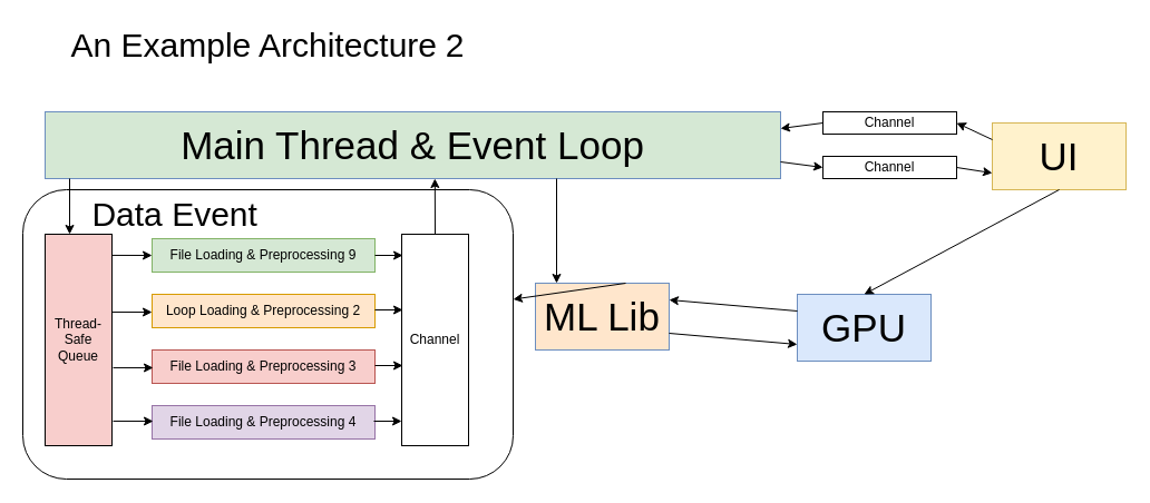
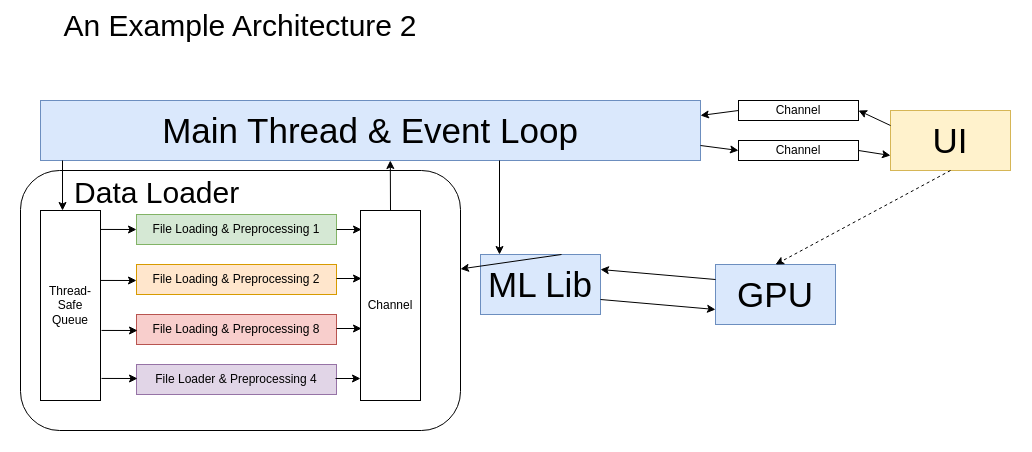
  <mxCell id="0" />
  <mxCell id="1" parent="0" />
- <mxCell id="2" value="&lt;div align=&quot;left&quot;&gt;&lt;font style=&quot;font-size: 30px;&quot;&gt;Data Event&amp;nbsp;&amp;nbsp;&amp;nbsp;&amp;nbsp;&amp;nbsp;&amp;nbsp;&amp;nbsp;&amp;nbsp;&amp;nbsp;&amp;nbsp;&amp;nbsp;&amp;nbsp;&amp;nbsp;&amp;nbsp;&amp;nbsp;&amp;nbsp;&amp;nbsp;&amp;nbsp;&amp;nbsp;&amp;nbsp; &lt;br&gt;&lt;/font&gt;&lt;/div&gt;&lt;div align=&quot;left&quot;&gt;&lt;br&gt;&lt;/div&gt;&lt;div align=&quot;left&quot;&gt;&lt;br&gt;&lt;/div&gt;&lt;div align=&quot;left&quot;&gt;&lt;br&gt;&lt;/div&gt;&lt;div align=&quot;left&quot;&gt;&lt;br&gt;&lt;/div&gt;&lt;div align=&quot;left&quot;&gt;&lt;br&gt;&lt;/div&gt;&lt;div align=&quot;left&quot;&gt;&lt;br&gt;&lt;/div&gt;&lt;div align=&quot;left&quot;&gt;&lt;br&gt;&lt;/div&gt;&lt;div align=&quot;left&quot;&gt;&lt;br&gt;&lt;/div&gt;&lt;div align=&quot;left&quot;&gt;&lt;br&gt;&lt;/div&gt;&lt;div align=&quot;left&quot;&gt;&lt;br&gt;&lt;/div&gt;&lt;div align=&quot;left&quot;&gt;&lt;br&gt;&lt;/div&gt;&lt;div align=&quot;left&quot;&gt;&lt;br&gt;&lt;/div&gt;&lt;div align=&quot;left&quot;&gt;&lt;br&gt;&lt;/div&gt;&lt;div align=&quot;left&quot;&gt;&lt;br&gt;&lt;/div&gt;&lt;div align=&quot;left&quot;&gt;&lt;br&gt;&lt;/div&gt;" style="rounded=1;whiteSpace=wrap;html=1;" vertex="1" parent="1"><mxGeometry x="20" y="170" width="440" height="260" as="geometry" /></mxCell>
- <mxCell id="3" value="&lt;font style=&quot;font-size: 35px;&quot;&gt;Main Thread&lt;/font&gt;&lt;font style=&quot;font-size: 35px;&quot;&gt; &amp;amp; Event Loop&lt;/font&gt;" style="rounded=0;whiteSpace=wrap;html=1;fillColor=#d5e8d4;strokeColor=#6c8ebf;" parent="1" vertex="1"><mxGeometry y="100" width="660" height="60" as="geometry" x="40" /></mxCell>
- <mxCell id="4" value="&lt;font style=&quot;font-size: 30px;&quot;&gt;An Example Architecture&lt;/font&gt;&lt;font style=&quot;font-size: 28px;&quot;&gt; &lt;/font&gt;&lt;font style=&quot;font-size: 30px;&quot;&gt;2&lt;/font&gt;" style="text;html=1;strokeColor=none;fillColor=none;align=center;verticalAlign=middle;whiteSpace=wrap;rounded=0;" parent="1" vertex="1"><mxGeometry width="400" height="40" as="geometry" x="40" y="20" /></mxCell>
- <mxCell id="5" value="Thread-Safe Queue" style="rounded=0;whiteSpace=wrap;html=1;fillColor=#f8cecc;" parent="1" vertex="1"><mxGeometry y="210" width="60" height="190" as="geometry" x="40" /></mxCell>
+ <mxCell id="2" value="&lt;div align=&quot;left&quot;&gt;&lt;font style=&quot;font-size: 30px;&quot;&gt;Data Loader&amp;nbsp;&amp;nbsp;&amp;nbsp;&amp;nbsp;&amp;nbsp;&amp;nbsp;&amp;nbsp;&amp;nbsp;&amp;nbsp;&amp;nbsp;&amp;nbsp;&amp;nbsp;&amp;nbsp;&amp;nbsp;&amp;nbsp;&amp;nbsp;&amp;nbsp;&amp;nbsp;&amp;nbsp;&amp;nbsp; &lt;br&gt;&lt;/font&gt;&lt;/div&gt;&lt;div align=&quot;left&quot;&gt;&lt;br&gt;&lt;/div&gt;&lt;div align=&quot;left&quot;&gt;&lt;br&gt;&lt;/div&gt;&lt;div align=&quot;left&quot;&gt;&lt;br&gt;&lt;/div&gt;&lt;div align=&quot;left&quot;&gt;&lt;br&gt;&lt;/div&gt;&lt;div align=&quot;left&quot;&gt;&lt;br&gt;&lt;/div&gt;&lt;div align=&quot;left&quot;&gt;&lt;br&gt;&lt;/div&gt;&lt;div align=&quot;left&quot;&gt;&lt;br&gt;&lt;/div&gt;&lt;div align=&quot;left&quot;&gt;&lt;br&gt;&lt;/div&gt;&lt;div align=&quot;left&quot;&gt;&lt;br&gt;&lt;/div&gt;&lt;div align=&quot;left&quot;&gt;&lt;br&gt;&lt;/div&gt;&lt;div align=&quot;left&quot;&gt;&lt;br&gt;&lt;/div&gt;&lt;div align=&quot;left&quot;&gt;&lt;br&gt;&lt;/div&gt;&lt;div align=&quot;left&quot;&gt;&lt;br&gt;&lt;/div&gt;&lt;div align=&quot;left&quot;&gt;&lt;br&gt;&lt;/div&gt;&lt;div align=&quot;left&quot;&gt;&lt;br&gt;&lt;/div&gt;" style="rounded=1;whiteSpace=wrap;html=1;" vertex="1" parent="1"><mxGeometry x="20" y="170" width="440" height="260" as="geometry" /></mxCell>
+ <mxCell id="3" value="&lt;font style=&quot;font-size: 35px;&quot;&gt;Main Thread&lt;/font&gt;&lt;font style=&quot;font-size: 35px;&quot;&gt; &amp;amp; Event Loop&lt;/font&gt;" style="rounded=0;whiteSpace=wrap;html=1;fillColor=#dae8fc;strokeColor=#6c8ebf;" parent="1" vertex="1"><mxGeometry y="100" width="660" height="60" as="geometry" x="40" /></mxCell>
+ <mxCell id="4" value="&lt;font style=&quot;font-size: 30px;&quot;&gt;An Example Architecture&lt;/font&gt;&lt;font style=&quot;font-size: 28px;&quot;&gt; &lt;/font&gt;&lt;font style=&quot;font-size: 30px;&quot;&gt;2&lt;/font&gt;" style="text;html=1;strokeColor=none;fillColor=none;align=center;verticalAlign=middle;whiteSpace=wrap;rounded=0;" parent="1" vertex="1"><mxGeometry x="40" y="5" width="400" height="40" as="geometry" /></mxCell>
+ <mxCell id="5" value="Thread-Safe Queue" style="rounded=0;whiteSpace=wrap;html=1;" parent="1" vertex="1"><mxGeometry y="210" width="60" height="190" as="geometry" x="40" /></mxCell>
  <mxCell id="6" value="" style="endArrow=classic;html=1;rounded=0;entryX=0.367;entryY=0;entryDx=0;entryDy=0;entryPerimeter=0;" parent="1" target="5" edge="1"><mxGeometry width="50" height="50" relative="1" as="geometry"><mxPoint x="62" y="160" as="sourcePoint" /><mxPoint x="430" y="260" as="targetPoint" /></mxGeometry></mxCell>
- <mxCell id="7" value="File Loading &amp;amp; Preprocessing 9" style="rounded=0;whiteSpace=wrap;html=1;fillColor=#d5e8d4;strokeColor=#82b366;" parent="1" vertex="1"><mxGeometry x="136" y="214" width="200" height="30" as="geometry" /></mxCell>
- <mxCell id="8" value="Loop Loading &amp;amp; Preprocessing 2" style="rounded=0;whiteSpace=wrap;html=1;fillColor=#ffe6cc;strokeColor=#d79b00;" parent="1" vertex="1"><mxGeometry x="136" y="264" width="200" height="30" as="geometry" /></mxCell>
- <mxCell id="9" value="File Loading &amp;amp; Preprocessing 3" style="rounded=0;whiteSpace=wrap;html=1;fillColor=#f8cecc;strokeColor=#b85450;" parent="1" vertex="1"><mxGeometry x="136" y="314" width="200" height="30" as="geometry" /></mxCell>
- <mxCell id="10" value="File Loading &amp;amp; Preprocessing 4" style="rounded=0;whiteSpace=wrap;html=1;fillColor=#e1d5e7;strokeColor=#9673a6;shadow=0;glass=0;" parent="1" vertex="1"><mxGeometry x="136" y="364" width="200" height="30" as="geometry" /></mxCell>
+ <mxCell id="7" value="File Loading &amp;amp; Preprocessing 1" style="rounded=0;whiteSpace=wrap;html=1;fillColor=#d5e8d4;strokeColor=#82b366;" parent="1" vertex="1"><mxGeometry x="136" y="214" width="200" height="30" as="geometry" /></mxCell>
+ <mxCell id="8" value="File Loading &amp;amp; Preprocessing 2" style="rounded=0;whiteSpace=wrap;html=1;fillColor=#ffe6cc;strokeColor=#d79b00;" parent="1" vertex="1"><mxGeometry x="136" y="264" width="200" height="30" as="geometry" /></mxCell>
+ <mxCell id="9" value="File Loading &amp;amp; Preprocessing 8" style="rounded=0;whiteSpace=wrap;html=1;fillColor=#f8cecc;strokeColor=#b85450;" parent="1" vertex="1"><mxGeometry x="136" y="314" width="200" height="30" as="geometry" /></mxCell>
+ <mxCell id="10" value="File Loader &amp;amp; Preprocessing 4" style="rounded=0;whiteSpace=wrap;html=1;fillColor=#e1d5e7;strokeColor=#9673a6;shadow=0;glass=0;" parent="1" vertex="1"><mxGeometry x="136" y="364" width="200" height="30" as="geometry" /></mxCell>
  <mxCell id="11" value="" style="endArrow=classic;html=1;rounded=0;exitX=1.067;exitY=0.105;exitDx=0;exitDy=0;exitPerimeter=0;" parent="1" edge="1"><mxGeometry width="50" height="50" relative="1" as="geometry"><mxPoint x="100.02" y="279.95" as="sourcePoint" /><mxPoint x="136" y="280" as="targetPoint" /></mxGeometry></mxCell>
  <mxCell id="12" value="" style="endArrow=classic;html=1;rounded=0;exitX=1.067;exitY=0.105;exitDx=0;exitDy=0;exitPerimeter=0;" parent="1" edge="1"><mxGeometry width="50" height="50" relative="1" as="geometry"><mxPoint x="101.02" y="329.95" as="sourcePoint" /><mxPoint x="137" y="330" as="targetPoint" /></mxGeometry></mxCell>
  <mxCell id="13" value="" style="endArrow=classic;html=1;rounded=0;exitX=1.067;exitY=0.105;exitDx=0;exitDy=0;exitPerimeter=0;" parent="1" edge="1"><mxGeometry width="50" height="50" relative="1" as="geometry"><mxPoint x="101.02" y="377.95" as="sourcePoint" /><mxPoint x="137" y="378" as="targetPoint" /></mxGeometry></mxCell>
  <mxCell id="14" value="Channel" style="rounded=0;whiteSpace=wrap;html=1;" parent="1" vertex="1"><mxGeometry x="360" y="210" width="60" height="190" as="geometry" /></mxCell>
  <mxCell id="15" value="" style="endArrow=classic;html=1;rounded=0;exitX=1;exitY=0.5;exitDx=0;exitDy=0;entryX=0.017;entryY=0.1;entryDx=0;entryDy=0;entryPerimeter=0;" parent="1" source="7" target="14" edge="1"><mxGeometry width="50" height="50" relative="1" as="geometry"><mxPoint x="380" y="310" as="sourcePoint" /><mxPoint x="430" y="260" as="targetPoint" /></mxGeometry></mxCell>
  <mxCell id="16" value="" style="endArrow=classic;html=1;rounded=0;exitX=1;exitY=0.5;exitDx=0;exitDy=0;entryX=0.017;entryY=0.1;entryDx=0;entryDy=0;entryPerimeter=0;" parent="1" edge="1"><mxGeometry width="50" height="50" relative="1" as="geometry"><mxPoint x="336" y="278" as="sourcePoint" /><mxPoint x="361" y="278" as="targetPoint" /></mxGeometry></mxCell>
  <mxCell id="17" value="" style="endArrow=classic;html=1;rounded=0;exitX=1;exitY=0.5;exitDx=0;exitDy=0;entryX=0.017;entryY=0.1;entryDx=0;entryDy=0;entryPerimeter=0;" parent="1" edge="1"><mxGeometry width="50" height="50" relative="1" as="geometry"><mxPoint x="336" y="328" as="sourcePoint" /><mxPoint x="361" y="328" as="targetPoint" /></mxGeometry></mxCell>
  <mxCell id="18" value="" style="endArrow=classic;html=1;rounded=0;exitX=1;exitY=0.5;exitDx=0;exitDy=0;entryX=0.017;entryY=0.1;entryDx=0;entryDy=0;entryPerimeter=0;" parent="1" edge="1"><mxGeometry width="50" height="50" relative="1" as="geometry"><mxPoint x="335" y="378" as="sourcePoint" /><mxPoint x="360" y="378" as="targetPoint" /></mxGeometry></mxCell>
  <mxCell id="19" value="Channel" style="rounded=0;whiteSpace=wrap;html=1;" parent="1" vertex="1"><mxGeometry x="738" y="100" width="120" height="20" as="geometry" /></mxCell>
  <mxCell id="20" value="Channel" style="rounded=0;whiteSpace=wrap;html=1;" parent="1" vertex="1"><mxGeometry x="738" y="140" width="120" height="20" as="geometry" /></mxCell>
  <mxCell id="21" value="&lt;font style=&quot;font-size: 35px;&quot;&gt;UI&lt;/font&gt;" style="rounded=0;whiteSpace=wrap;html=1;fillColor=#fff2cc;strokeColor=#d6b656;" parent="1" vertex="1"><mxGeometry x="890" y="110" width="120" height="60" as="geometry" /></mxCell>
  <mxCell id="22" value="" style="endArrow=classic;html=1;rounded=0;exitX=0;exitY=0.25;exitDx=0;exitDy=0;entryX=1;entryY=0.5;entryDx=0;entryDy=0;" parent="1" source="21" target="19" edge="1"><mxGeometry width="50" height="50" relative="1" as="geometry"><mxPoint x="780" y="310" as="sourcePoint" /><mxPoint x="830" y="260" as="targetPoint" /></mxGeometry></mxCell>
  <mxCell id="23" value="" style="endArrow=classic;html=1;rounded=0;exitX=1;exitY=0.75;exitDx=0;exitDy=0;entryX=0;entryY=0.5;entryDx=0;entryDy=0;" parent="1" source="3" target="20" edge="1"><mxGeometry width="50" height="50" relative="1" as="geometry"><mxPoint x="910" y="125" as="sourcePoint" /><mxPoint x="868" y="120" as="targetPoint" /></mxGeometry></mxCell>
  <mxCell id="24" value="" style="endArrow=classic;html=1;rounded=0;exitX=1;exitY=0.5;exitDx=0;exitDy=0;entryX=0;entryY=0.75;entryDx=0;entryDy=0;" parent="1" source="20" target="21" edge="1"><mxGeometry width="50" height="50" relative="1" as="geometry"><mxPoint x="920" y="135" as="sourcePoint" /><mxPoint x="878" y="130" as="targetPoint" /></mxGeometry></mxCell>
  <mxCell id="25" value="" style="endArrow=classic;html=1;rounded=0;entryX=1;entryY=0.25;entryDx=0;entryDy=0;exitX=0;exitY=0.5;exitDx=0;exitDy=0;" parent="1" source="19" target="3" edge="1"><mxGeometry width="50" height="50" relative="1" as="geometry"><mxPoint x="780" y="310" as="sourcePoint" /><mxPoint x="830" y="260" as="targetPoint" /></mxGeometry></mxCell>
- <mxCell id="26" value="&lt;font style=&quot;font-size: 35px;&quot;&gt;ML Lib&lt;br&gt;&lt;/font&gt;" style="rounded=0;whiteSpace=wrap;html=1;fillColor=#ffe6cc;strokeColor=#6c8ebf;" parent="1" vertex="1"><mxGeometry x="480" y="254" width="120" height="60" as="geometry" /></mxCell>
+ <mxCell id="26" value="&lt;font style=&quot;font-size: 35px;&quot;&gt;ML Lib&lt;br&gt;&lt;/font&gt;" style="rounded=0;whiteSpace=wrap;html=1;fillColor=#dae8fc;strokeColor=#6c8ebf;" parent="1" vertex="1"><mxGeometry x="480" y="254" width="120" height="60" as="geometry" /></mxCell>
  <mxCell id="27" value="&lt;font style=&quot;font-size: 35px;&quot;&gt;GPU&lt;/font&gt;" style="rounded=0;whiteSpace=wrap;html=1;fillColor=#dae8fc;strokeColor=#6c8ebf;" parent="1" vertex="1"><mxGeometry x="715" y="264" width="120" height="60" as="geometry" /></mxCell>
  <mxCell id="28" value="" style="endArrow=classic;html=1;rounded=0;exitX=1;exitY=0.75;exitDx=0;exitDy=0;entryX=0;entryY=0.75;entryDx=0;entryDy=0;" parent="1" source="26" target="27" edge="1"><mxGeometry width="50" height="50" relative="1" as="geometry"><mxPoint x="670" y="310" as="sourcePoint" /><mxPoint x="720" y="260" as="targetPoint" /></mxGeometry></mxCell>
  <mxCell id="29" value="" style="endArrow=classic;html=1;rounded=0;entryX=0.25;entryY=0;entryDx=0;entryDy=0;" parent="1" edge="1"><mxGeometry width="50" height="50" relative="1" as="geometry"><mxPoint x="499" y="160" as="sourcePoint" /><mxPoint x="499" y="254" as="targetPoint" /></mxGeometry></mxCell>
  <mxCell id="30" value="" style="endArrow=classic;html=1;rounded=0;exitX=0.675;exitY=0;exitDx=0;exitDy=0;exitPerimeter=0;" parent="1" source="26" target="2" edge="1"><mxGeometry width="50" height="50" relative="1" as="geometry"><mxPoint x="560" y="250" as="sourcePoint" /><mxPoint x="509" y="264" as="targetPoint" /></mxGeometry></mxCell>
  <mxCell id="31" value="" style="endArrow=classic;html=1;rounded=0;exitX=0;exitY=0.25;exitDx=0;exitDy=0;entryX=1;entryY=0.25;entryDx=0;entryDy=0;" parent="1" source="27" target="26" edge="1"><mxGeometry width="50" height="50" relative="1" as="geometry"><mxPoint x="610" y="309" as="sourcePoint" /><mxPoint x="710" y="309" as="targetPoint" /></mxGeometry></mxCell>
- <mxCell id="32" value="" style="endArrow=classic;html=1;rounded=0;exitX=0.5;exitY=1;exitDx=0;exitDy=0;entryX=0.5;entryY=0;entryDx=0;entryDy=0;" parent="1" source="21" target="27" edge="1"><mxGeometry width="50" height="50" relative="1" as="geometry"><mxPoint x="670" y="310" as="sourcePoint" /><mxPoint x="720" y="260" as="targetPoint" /></mxGeometry></mxCell>
+ <mxCell id="32" value="" style="endArrow=classic;html=1;rounded=0;exitX=0.5;exitY=1;exitDx=0;exitDy=0;entryX=0.5;entryY=0;entryDx=0;entryDy=0;dashed=1;" parent="1" source="21" target="27" edge="1"><mxGeometry width="50" height="50" relative="1" as="geometry"><mxPoint x="670" y="310" as="sourcePoint" /><mxPoint x="720" y="260" as="targetPoint" /></mxGeometry></mxCell>
  <mxCell id="33" value="" style="endArrow=classic;html=1;rounded=0;entryX=0.53;entryY=1;entryDx=0;entryDy=0;entryPerimeter=0;" parent="1" target="3" edge="1"><mxGeometry width="50" height="50" relative="1" as="geometry"><mxPoint x="390" y="210" as="sourcePoint" /><mxPoint x="470" y="200" as="targetPoint" /></mxGeometry></mxCell>
  <mxCell id="34" value="" style="endArrow=classic;html=1;rounded=0;exitX=1.067;exitY=0.105;exitDx=0;exitDy=0;exitPerimeter=0;" edge="1" parent="1"><mxGeometry width="50" height="50" relative="1" as="geometry"><mxPoint x="100.02" y="228.95" as="sourcePoint" /><mxPoint x="136" y="229" as="targetPoint" /></mxGeometry></mxCell>
